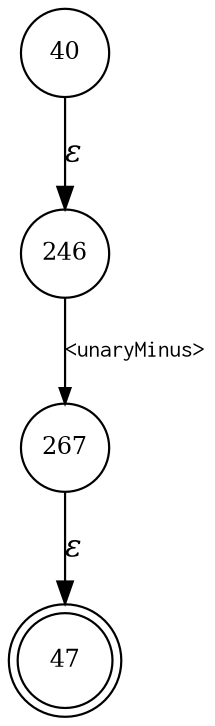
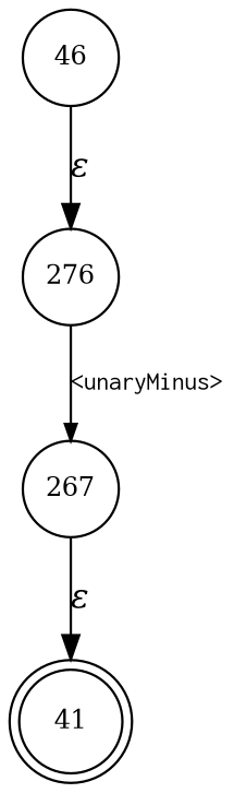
  digraph {
    rankdir=TB
    node [fixedsize=true fontsize=11 shape=circle peripheries=1]
    edge [fontname="Times-Italic"]
-   n1 [label=47 shape=doublecircle width=.6 peripheries=""]
-   n2 [label=246 width=.55]
+   n1 [label=41 shape=doublecircle width=.6 peripheries=""]
+   n2 [label=276 width=.55]
    n3 [label=267 width=.55]
-   n4 [label=40 width=.55]
+   n4 [label=46 width=.55]
    n2 -> n3 [arrowhead=normal arrowsize=.7 fontname=Courier fontsize=11 label="<unaryMinus>"]
    n3 -> n1 [label="&epsilon;"]
    n4 -> n2 [label="&epsilon;"]
  }
